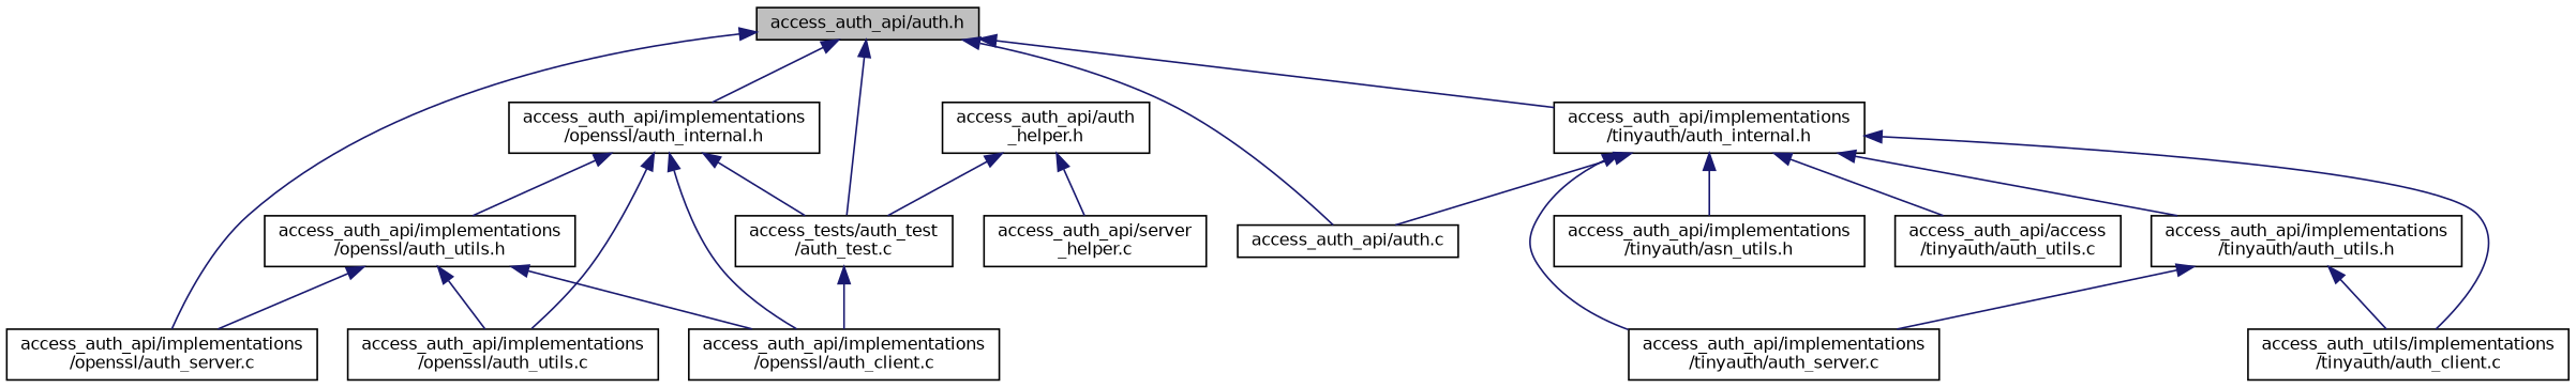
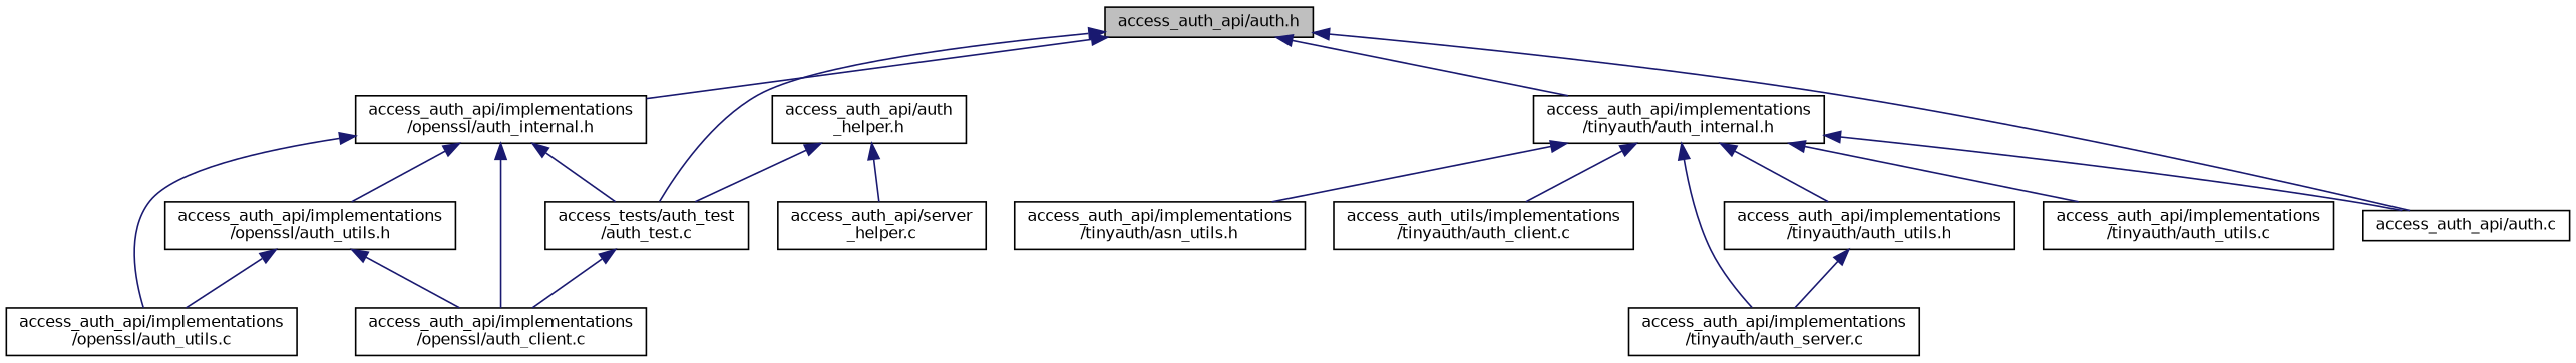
  digraph {
    node [color=black fillcolor=white fontname=Helvetica fontsize=10 shape=record style=filled]
    edge [color=midnightblue dir=back fontname=Helvetica fontsize=10 labelfontname=Helvetica labelfontsize=10 style=solid]
    n1 [fillcolor=grey75 fontcolor=black height=0.2 label="access_auth_api/auth.h" width=0.4]
    n2 [height=0.2 label="access_auth_api/auth.c" width=0.4]
    n3 [height=0.2 label="access_tests/auth_test\l/auth_test.c" width=0.4]
    n4 [height=0.2 label="access_auth_api/implementations\l/openssl/auth_internal.h" width=0.4]
-   n5 [height=0.2 label="access_auth_api/implementations\l/openssl/auth_server.c" width=0.4]
    n6 [height=0.2 label="access_auth_api/implementations\l/tinyauth/auth_internal.h" width=0.4]
    n7 [height=0.2 label="access_auth_api/auth\l_helper.h" width=0.4]
    n8 [height=0.2 label="access_auth_api/server\l_helper.c" width=0.4]
    n9 [height=0.2 label="access_auth_api/implementations\l/openssl/auth_client.c" width=0.4]
    n10 [height=0.2 label="access_auth_api/implementations\l/openssl/auth_utils.h" width=0.4]
    n11 [height=0.2 label="access_auth_api/implementations\l/openssl/auth_utils.c" width=0.4]
    n12 [height=0.2 label="access_auth_api/implementations\l/tinyauth/asn_utils.h" width=0.4]
    n13 [height=0.2 label="access_auth_utils/implementations\l/tinyauth/auth_client.c" width=0.4]
    n14 [height=0.2 label="access_auth_api/implementations\l/tinyauth/auth_utils.h" width=0.4]
    n15 [height=0.2 label="access_auth_api/implementations\l/tinyauth/auth_server.c" width=0.4]
-   n16 [height=0.2 label="access_auth_api/access\l/tinyauth/auth_utils.c" width=0.4]
+   n16 [height=0.2 label="access_auth_api/implementations\l/tinyauth/auth_utils.c" width=0.4]
    n1 -> n2
    n1 -> n3
    n1 -> n4
-   n1 -> n5
    n1 -> n6
    n3 -> n9
    n4 -> n3
    n4 -> n9
    n4 -> n10
    n4 -> n11
    n6 -> n2
    n6 -> n12
    n6 -> n13
    n6 -> n14
    n6 -> n15
    n6 -> n16
    n7 -> n3
    n7 -> n8
-   n10 -> n5
    n10 -> n9
    n10 -> n11
-   n14 -> n13
    n14 -> n15
  }
